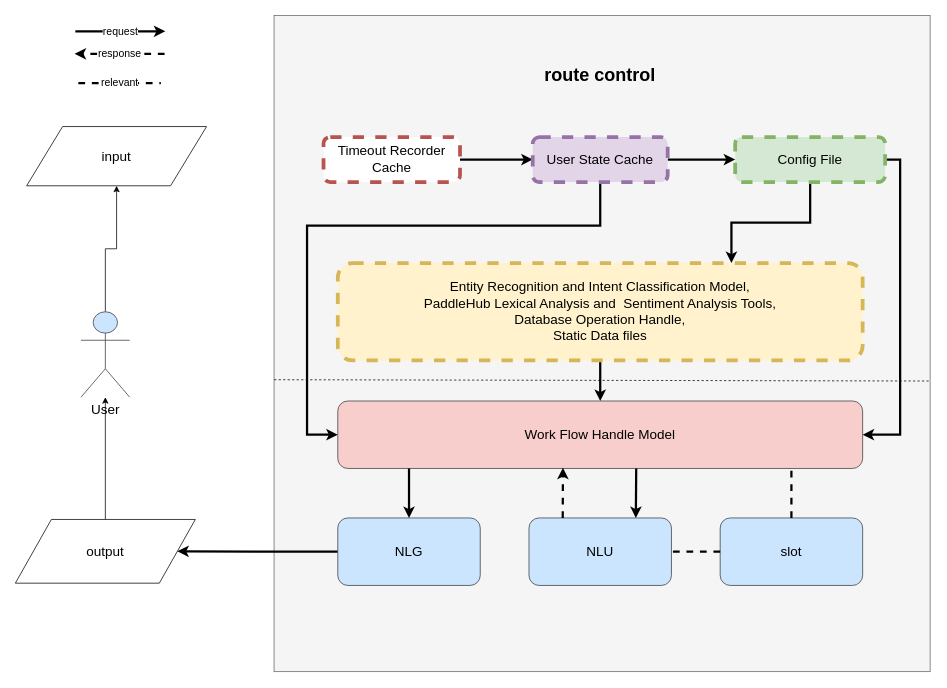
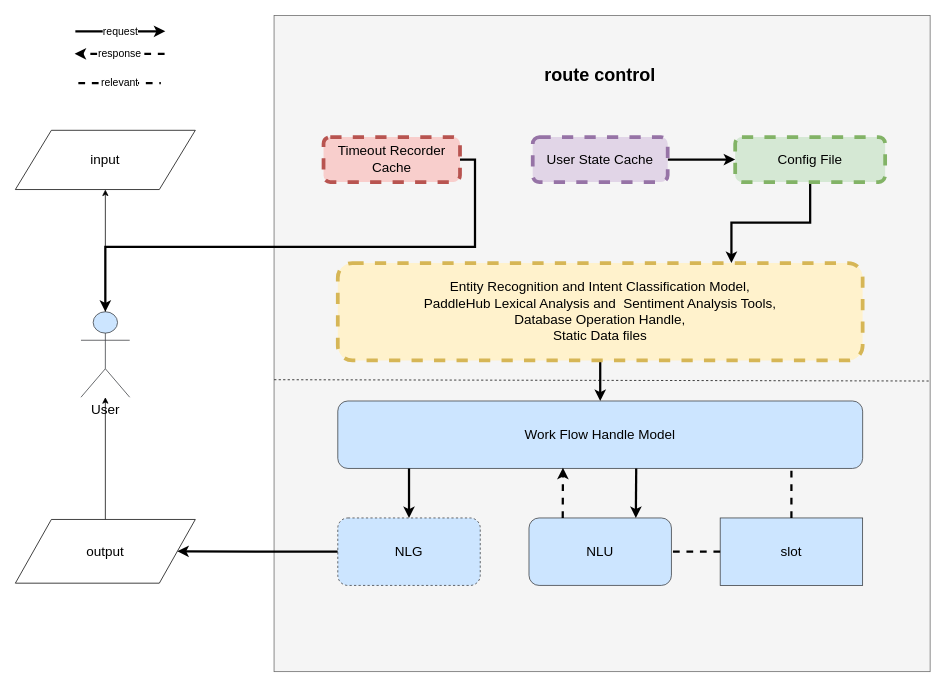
  <mxCell id="0" />
  <mxCell id="1" parent="0" />
  <mxCell id="2" value="" style="whiteSpace=wrap;html=1;aspect=fixed;fillColor=#f5f5f5;strokeColor=#666666;fontColor=#333333;" vertex="1" parent="1"><mxGeometry x="365" y="20" width="875" height="875" as="geometry" /></mxCell>
  <mxCell id="3" style="edgeStyle=orthogonalEdgeStyle;rounded=0;orthogonalLoop=1;jettySize=auto;html=1;exitX=0.5;exitY=0;exitDx=0;exitDy=0;exitPerimeter=0;entryX=0.5;entryY=1;entryDx=0;entryDy=0;" edge="1" parent="1" source="4" target="5"><mxGeometry relative="1" as="geometry" /></mxCell>
  <mxCell id="4" value="&lt;font style=&quot;font-size: 18px&quot;&gt;User&lt;/font&gt;" style="shape=umlActor;verticalLabelPosition=bottom;labelBackgroundColor=#ffffff;verticalAlign=top;html=1;outlineConnect=0;fillColor=#cce5ff;strokeColor=#36393d;" vertex="1" parent="1"><mxGeometry x="107.5" y="415" width="65" height="114" as="geometry" /></mxCell>
- <mxCell id="5" value="&lt;font style=&quot;font-size: 18px&quot;&gt;input&lt;/font&gt;" style="shape=parallelogram;perimeter=parallelogramPerimeter;whiteSpace=wrap;html=1;" vertex="1" parent="1"><mxGeometry x="35" y="168" width="240" height="79" as="geometry" /></mxCell>
+ <mxCell id="5" value="&lt;font style=&quot;font-size: 18px&quot;&gt;input&lt;/font&gt;" style="shape=parallelogram;perimeter=parallelogramPerimeter;whiteSpace=wrap;html=1;" vertex="1" parent="1"><mxGeometry x="20" y="173" width="240" height="79" as="geometry" /></mxCell>
  <mxCell id="6" style="edgeStyle=orthogonalEdgeStyle;rounded=0;orthogonalLoop=1;jettySize=auto;html=1;exitX=0.5;exitY=0;exitDx=0;exitDy=0;" edge="1" parent="1" source="7" target="4"><mxGeometry relative="1" as="geometry"><mxPoint x="80" y="580" as="targetPoint" /></mxGeometry></mxCell>
  <mxCell id="7" value="&lt;font style=&quot;font-size: 18px&quot;&gt;output&lt;/font&gt;" style="shape=parallelogram;perimeter=parallelogramPerimeter;whiteSpace=wrap;html=1;" vertex="1" parent="1"><mxGeometry x="20" y="692" width="240" height="85" as="geometry" /></mxCell>
  <mxCell id="8" value="&lt;font style=&quot;font-size: 24px&quot;&gt;&lt;b&gt;route control&lt;/b&gt;&lt;/font&gt;" style="text;html=1;strokeColor=none;fillColor=none;align=center;verticalAlign=middle;whiteSpace=wrap;rounded=0;" vertex="1" parent="1"><mxGeometry x="720" y="90" width="160" height="20" as="geometry" /></mxCell>
  <mxCell id="9" style="edgeStyle=orthogonalEdgeStyle;rounded=0;orthogonalLoop=1;jettySize=auto;html=1;exitX=0.5;exitY=1;exitDx=0;exitDy=0;entryX=0.5;entryY=0;entryDx=0;entryDy=0;strokeWidth=3;" edge="1" parent="1" source="10" target="11"><mxGeometry relative="1" as="geometry" /></mxCell>
  <mxCell id="10" value="&lt;font style=&quot;font-size: 18px&quot;&gt;Entity Recognition and Intent Classification Model,&lt;br&gt;PaddleHub&amp;nbsp;Lexical Analysis and&amp;nbsp; Sentiment Analysis Tools,&lt;br&gt;Database Operation Handle,&lt;br&gt;Static Data files&lt;br&gt;&lt;/font&gt;" style="rounded=1;whiteSpace=wrap;html=1;dashed=1;fillColor=#fff2cc;strokeColor=#d6b656;strokeWidth=5;" vertex="1" parent="1"><mxGeometry x="450" y="350" width="700" height="130" as="geometry" /></mxCell>
- <mxCell id="11" value="&lt;font style=&quot;font-size: 18px&quot;&gt;Work Flow Handle Model&lt;/font&gt;" style="rounded=1;whiteSpace=wrap;html=1;fillColor=#f8cecc;strokeColor=#36393d;" vertex="1" parent="1"><mxGeometry x="450" y="534" width="700" height="90" as="geometry" /></mxCell>
- <mxCell id="12" style="edgeStyle=orthogonalEdgeStyle;rounded=0;orthogonalLoop=1;jettySize=auto;html=1;exitX=1;exitY=0.5;exitDx=0;exitDy=0;strokeWidth=3;" edge="1" parent="1" source="13" target="19"><mxGeometry relative="1" as="geometry" /></mxCell>
- <mxCell id="13" value="&lt;span style=&quot;font-size: 18px&quot;&gt;Timeout Recorder Cache&lt;/span&gt;" style="rounded=1;whiteSpace=wrap;html=1;strokeWidth=5;dashed=1;fillColor=#ffffff;strokeColor=#b85450;" vertex="1" parent="1"><mxGeometry x="431" y="182" width="182" height="60" as="geometry" /></mxCell>
- <mxCell id="14" style="edgeStyle=orthogonalEdgeStyle;rounded=0;orthogonalLoop=1;jettySize=auto;html=1;exitX=1;exitY=0.5;exitDx=0;exitDy=0;entryX=1;entryY=0.5;entryDx=0;entryDy=0;strokeWidth=3;" edge="1" parent="1" source="16" target="11"><mxGeometry relative="1" as="geometry" /></mxCell>
+ <mxCell id="11" value="&lt;font style=&quot;font-size: 18px&quot;&gt;Work Flow Handle Model&lt;/font&gt;" style="rounded=1;whiteSpace=wrap;html=1;fillColor=#cce5ff;strokeColor=#36393d;" vertex="1" parent="1"><mxGeometry x="450" y="534" width="700" height="90" as="geometry" /></mxCell>
+ <mxCell id="12" style="edgeStyle=orthogonalEdgeStyle;rounded=0;orthogonalLoop=1;jettySize=auto;html=1;exitX=1;exitY=0.5;exitDx=0;exitDy=0;strokeWidth=3;" edge="1" parent="1" source="13" target="4"><mxGeometry relative="1" as="geometry" /></mxCell>
+ <mxCell id="13" value="&lt;span style=&quot;font-size: 18px&quot;&gt;Timeout Recorder Cache&lt;/span&gt;" style="rounded=1;whiteSpace=wrap;html=1;strokeWidth=5;dashed=1;fillColor=#f8cecc;strokeColor=#b85450;" vertex="1" parent="1"><mxGeometry x="431" y="182" width="182" height="60" as="geometry" /></mxCell>
  <mxCell id="15" style="edgeStyle=orthogonalEdgeStyle;rounded=0;orthogonalLoop=1;jettySize=auto;html=1;exitX=0.5;exitY=1;exitDx=0;exitDy=0;entryX=0.75;entryY=0;entryDx=0;entryDy=0;strokeWidth=3;" edge="1" parent="1" source="16" target="10"><mxGeometry relative="1" as="geometry" /></mxCell>
  <mxCell id="16" value="&lt;span style=&quot;font-size: 18px&quot;&gt;Config File&lt;/span&gt;" style="rounded=1;whiteSpace=wrap;html=1;strokeWidth=5;dashed=1;fillColor=#d5e8d4;strokeColor=#82b366;" vertex="1" parent="1"><mxGeometry x="980" y="182" width="200" height="60" as="geometry" /></mxCell>
  <mxCell id="17" style="edgeStyle=orthogonalEdgeStyle;rounded=0;orthogonalLoop=1;jettySize=auto;html=1;exitX=1;exitY=0.5;exitDx=0;exitDy=0;strokeWidth=3;" edge="1" parent="1" source="19" target="16"><mxGeometry relative="1" as="geometry" /></mxCell>
- <mxCell id="18" style="edgeStyle=orthogonalEdgeStyle;rounded=0;orthogonalLoop=1;jettySize=auto;html=1;exitX=0.5;exitY=1;exitDx=0;exitDy=0;strokeWidth=3;entryX=0;entryY=0.5;entryDx=0;entryDy=0;" edge="1" parent="1" source="19" target="11"><mxGeometry relative="1" as="geometry"><Array as="points"><mxPoint x="800" y="300" /><mxPoint x="409" y="300" /><mxPoint x="409" y="579" /></Array></mxGeometry></mxCell>
  <mxCell id="19" value="&lt;span style=&quot;font-size: 18px&quot;&gt;User State Cache&lt;/span&gt;" style="rounded=1;whiteSpace=wrap;html=1;strokeWidth=5;dashed=1;fillColor=#e1d5e7;strokeColor=#9673a6;" vertex="1" parent="1"><mxGeometry x="710" y="182" width="180" height="60" as="geometry" /></mxCell>
  <mxCell id="20" value="&lt;font style=&quot;font-size: 18px&quot;&gt;NLU&lt;/font&gt;" style="rounded=1;whiteSpace=wrap;html=1;fillColor=#cce5ff;strokeColor=#36393d;" vertex="1" parent="1"><mxGeometry x="705" y="690" width="190" height="90" as="geometry" /></mxCell>
  <mxCell id="21" style="edgeStyle=orthogonalEdgeStyle;rounded=0;orthogonalLoop=1;jettySize=auto;html=1;exitX=0;exitY=0.5;exitDx=0;exitDy=0;entryX=1;entryY=0.5;entryDx=0;entryDy=0;strokeWidth=3;" edge="1" parent="1" source="22" target="7"><mxGeometry relative="1" as="geometry" /></mxCell>
- <mxCell id="22" value="&lt;font style=&quot;font-size: 18px&quot;&gt;NLG&lt;/font&gt;" style="rounded=1;whiteSpace=wrap;html=1;fillColor=#cce5ff;strokeColor=#36393d;" vertex="1" parent="1"><mxGeometry x="450" y="690" width="190" height="90" as="geometry" /></mxCell>
- <mxCell id="23" value="&lt;font style=&quot;font-size: 18px&quot;&gt;slot&lt;/font&gt;" style="rounded=1;whiteSpace=wrap;html=1;fillColor=#cce5ff;strokeColor=#36393d;" vertex="1" parent="1"><mxGeometry x="960" y="690" width="190" height="90" as="geometry" /></mxCell>
+ <mxCell id="22" value="&lt;font style=&quot;font-size: 18px&quot;&gt;NLG&lt;/font&gt;" style="rounded=1;whiteSpace=wrap;html=1;fillColor=#cce5ff;strokeColor=#36393d;dashed=1;" vertex="1" parent="1"><mxGeometry x="450" y="690" width="190" height="90" as="geometry" /></mxCell>
+ <mxCell id="23" value="&lt;font style=&quot;font-size: 18px&quot;&gt;slot&lt;/font&gt;" style="whiteSpace=wrap;html=1;fillColor=#cce5ff;strokeColor=#36393d;rounded=0;" vertex="1" parent="1"><mxGeometry x="960" y="690" width="190" height="90" as="geometry" /></mxCell>
  <mxCell id="24" value="" style="endArrow=none;dashed=1;html=1;strokeWidth=3;exitX=0.5;exitY=0;exitDx=0;exitDy=0;" edge="1" parent="1" source="23"><mxGeometry width="50" height="50" relative="1" as="geometry"><mxPoint x="1030" y="690" as="sourcePoint" /><mxPoint x="1055" y="624" as="targetPoint" /></mxGeometry></mxCell>
  <mxCell id="25" value="" style="endArrow=none;dashed=1;html=1;strokeWidth=3;exitX=0;exitY=0.5;exitDx=0;exitDy=0;entryX=1;entryY=0.5;entryDx=0;entryDy=0;" edge="1" parent="1" source="23" target="20"><mxGeometry width="50" height="50" relative="1" as="geometry"><mxPoint x="1065" y="700" as="sourcePoint" /><mxPoint x="1065" y="634" as="targetPoint" /></mxGeometry></mxCell>
  <mxCell id="26" value="" style="endArrow=classic;html=1;strokeWidth=3;entryX=0.75;entryY=0;entryDx=0;entryDy=0;" edge="1" parent="1" target="20"><mxGeometry width="50" height="50" relative="1" as="geometry"><mxPoint x="848" y="624" as="sourcePoint" /><mxPoint x="848" y="691" as="targetPoint" /></mxGeometry></mxCell>
  <mxCell id="27" value="" style="endArrow=classic;html=1;strokeWidth=3;entryX=0.429;entryY=1;entryDx=0;entryDy=0;entryPerimeter=0;dashed=1;" edge="1" parent="1"><mxGeometry width="50" height="50" relative="1" as="geometry"><mxPoint x="750" y="690" as="sourcePoint" /><mxPoint x="750.3" y="623" as="targetPoint" /></mxGeometry></mxCell>
  <mxCell id="28" value="" style="endArrow=classic;html=1;strokeWidth=3;entryX=0.5;entryY=0;entryDx=0;entryDy=0;" edge="1" parent="1" target="22"><mxGeometry width="50" height="50" relative="1" as="geometry"><mxPoint x="545" y="624" as="sourcePoint" /><mxPoint x="545" y="689" as="targetPoint" /></mxGeometry></mxCell>
  <mxCell id="29" value="&lt;font style=&quot;font-size: 14px&quot;&gt;request&lt;/font&gt;" style="endArrow=classic;html=1;strokeWidth=3;" edge="1" parent="1"><mxGeometry width="50" height="50" relative="1" as="geometry"><mxPoint x="100" y="41" as="sourcePoint" /><mxPoint x="220" y="41" as="targetPoint" /></mxGeometry></mxCell>
  <mxCell id="30" value="&lt;font style=&quot;font-size: 14px&quot;&gt;response&lt;/font&gt;" style="endArrow=classic;html=1;dashed=1;strokeWidth=3;" edge="1" parent="1"><mxGeometry width="50" height="50" relative="1" as="geometry"><mxPoint x="219" y="71" as="sourcePoint" /><mxPoint x="99" y="71" as="targetPoint" /></mxGeometry></mxCell>
  <mxCell id="31" value="&lt;font style=&quot;font-size: 14px&quot;&gt;relevant&lt;/font&gt;" style="endArrow=none;dashed=1;html=1;strokeWidth=3;" edge="1" parent="1"><mxGeometry width="50" height="50" relative="1" as="geometry"><mxPoint x="104" y="110" as="sourcePoint" /><mxPoint x="214" y="110" as="targetPoint" /></mxGeometry></mxCell>
  <mxCell id="32" value="" style="endArrow=none;dashed=1;html=1;strokeWidth=1;entryX=1;entryY=0.557;entryDx=0;entryDy=0;entryPerimeter=0;exitX=-0.001;exitY=0.555;exitDx=0;exitDy=0;exitPerimeter=0;" edge="1" parent="1"><mxGeometry width="50" height="50" relative="1" as="geometry"><mxPoint x="365.125" y="505.625" as="sourcePoint" /><mxPoint x="1241" y="507.375" as="targetPoint" /></mxGeometry></mxCell>
